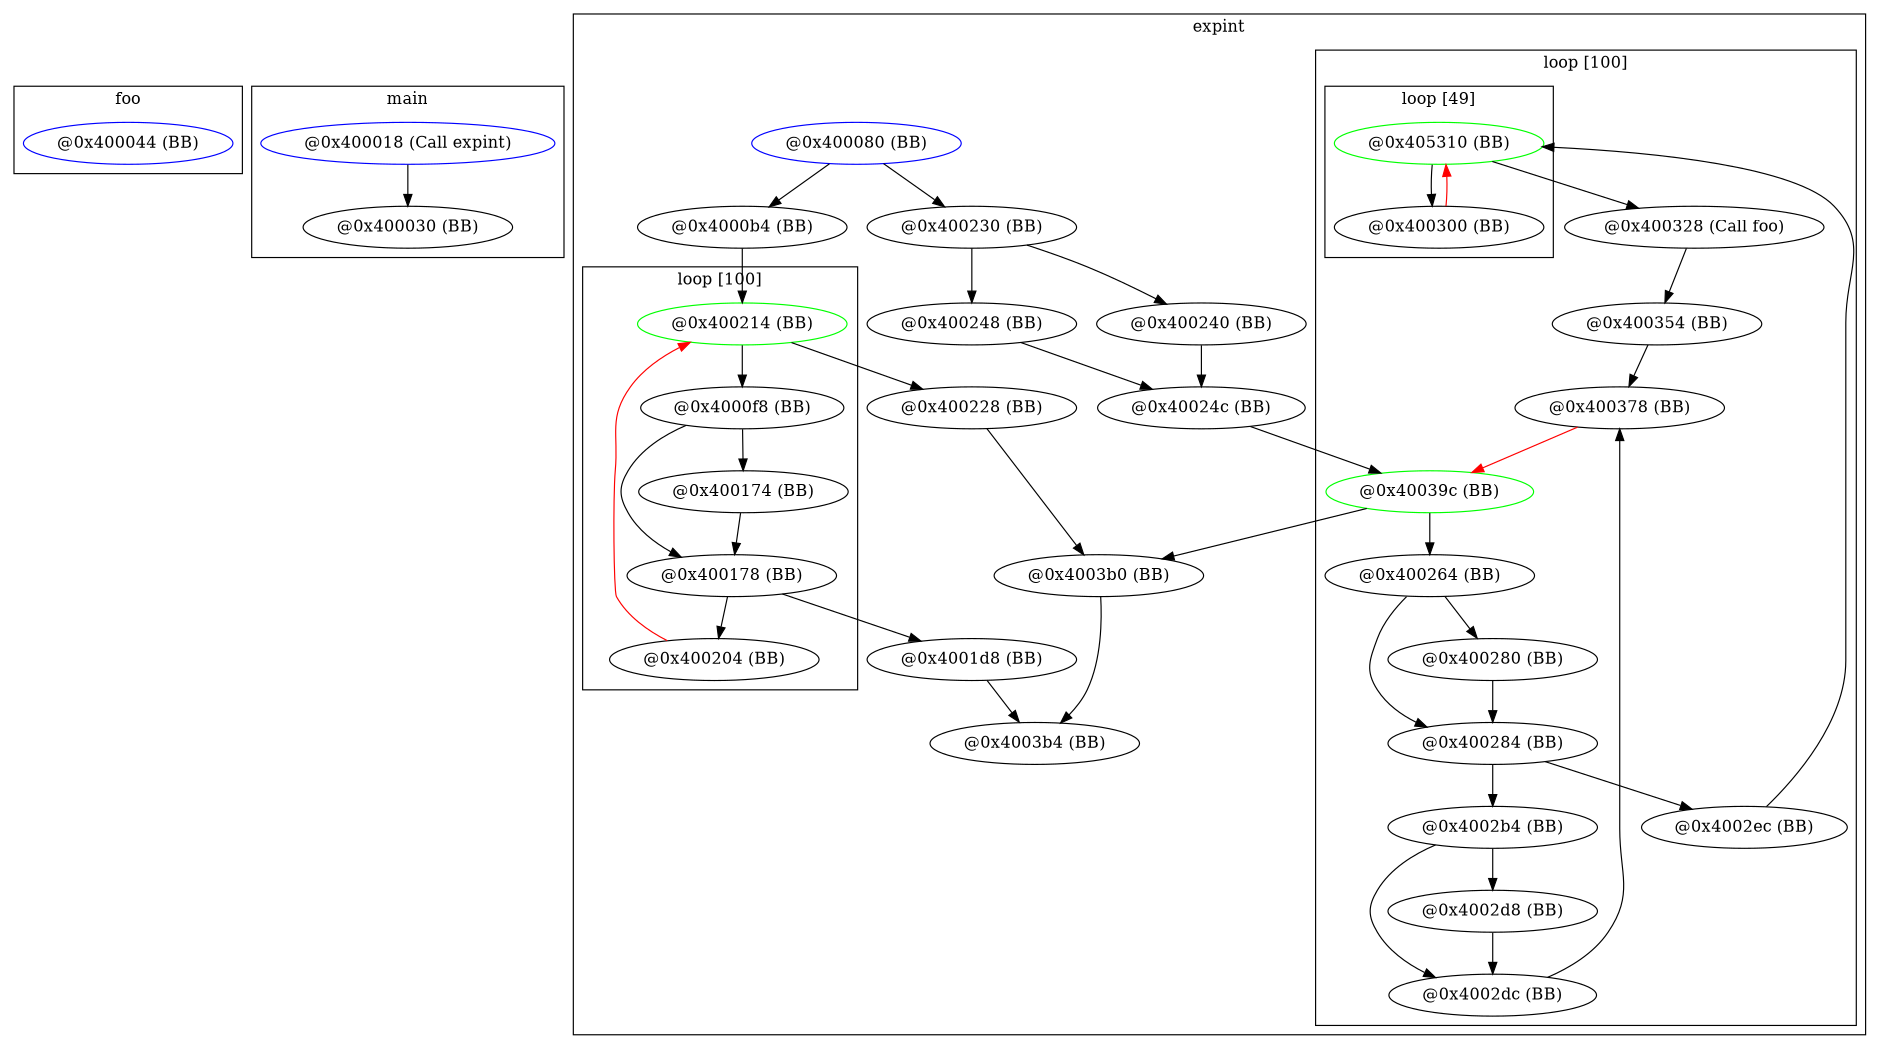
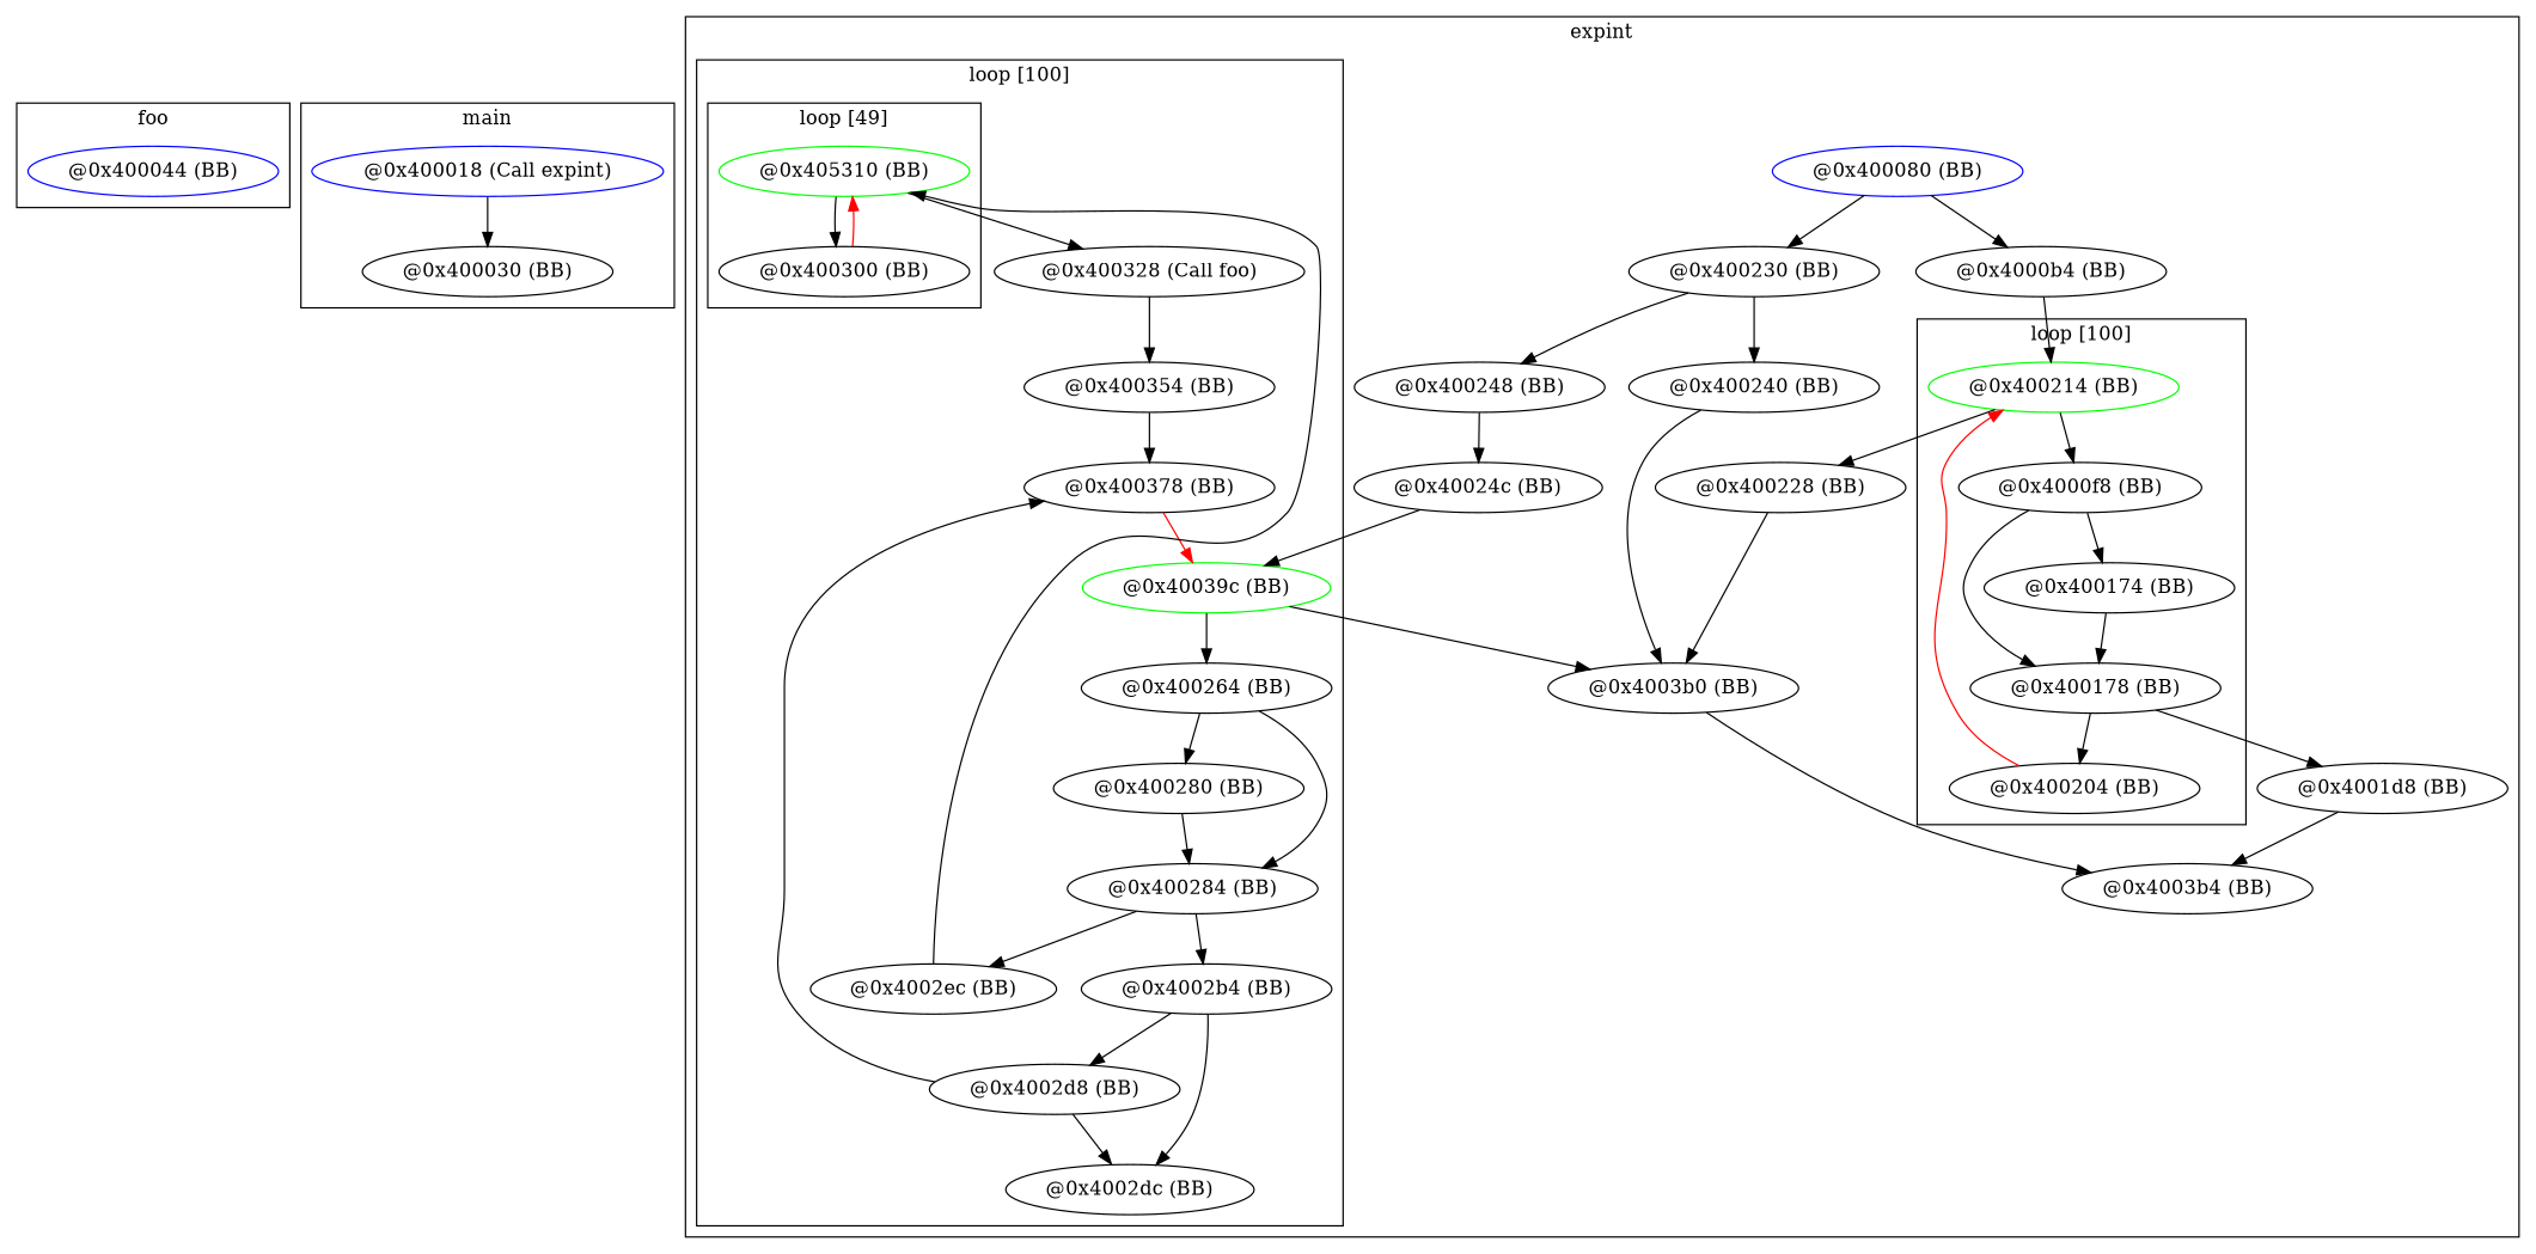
  digraph {
    n1 [color=blue label="@0x400044 (BB)"]
    n2 [color=blue label="@0x400018 (Call expint)"]
    n3 [label="@0x400030 (BB)"]
    n4 [color=green label="@0x400214 (BB)"]
    n5 [label="@0x400204 (BB)"]
    n6 [label="@0x400178 (BB)"]
    n7 [label="@0x4000f8 (BB)"]
    n8 [label="@0x400174 (BB)"]
    n9 [color=green label="@0x405310 (BB)"]
    n10 [label="@0x400300 (BB)"]
    n11 [color=green label="@0x40039c (BB)"]
    n12 [label="@0x400378 (BB)"]
    n13 [label="@0x4002dc (BB)"]
    n14 [label="@0x4002b4 (BB)"]
    n15 [label="@0x400284 (BB)"]
    n16 [label="@0x400264 (BB)"]
    n17 [label="@0x400280 (BB)"]
    n18 [label="@0x4002d8 (BB)"]
    n19 [label="@0x400354 (BB)"]
    n20 [label="@0x400328 (Call foo)"]
    n21 [label="@0x4002ec (BB)"]
    n22 [color=blue label="@0x400080 (BB)"]
    n23 [label="@0x4000b4 (BB)"]
    n24 [label="@0x4001d8 (BB)"]
    n25 [label="@0x400228 (BB)"]
    n26 [label="@0x400230 (BB)"]
    n27 [label="@0x400240 (BB)"]
    n28 [label="@0x400248 (BB)"]
    n29 [label="@0x40024c (BB)"]
    n30 [label="@0x4003b0 (BB)"]
    n31 [label="@0x4003b4 (BB)"]
    subgraph cluster_1 {
      label=foo
      n1
    }
    subgraph cluster_2 {
      label=main
      n2
      n3
    }
    subgraph cluster_3 {
      label=expint
      n22
      n23
      n24
      n25
      n26
      n27
      n28
      n29
      n30
      n31
      subgraph cluster_4 {
        label="loop [100]"
        n4
        n5
        n6
        n7
        n8
      }
      subgraph cluster_5 {
        label="loop [100]"
        n11
        n12
        n13
        n14
        n15
        n16
        n17
        n18
        n19
        n20
        n21
        subgraph cluster_6 {
          label="loop [49]"
          n9
          n10
        }
      }
    }
    n2 -> n3
    n4 -> n7
    n4 -> n25
    n5 -> n4 [color=red]
    n6 -> n5
    n6 -> n24
    n7 -> n6
    n7 -> n8
    n8 -> n6
    n9 -> n10
    n9 -> n20
    n10 -> n9 [color=red]
    n11 -> n16
    n11 -> n30
    n12 -> n11 [color=red]
-   n13 -> n12
+   n18 -> n12
    n14 -> n13
    n14 -> n18
    n15 -> n14
    n15 -> n21
    n16 -> n15
    n16 -> n17
    n17 -> n15
    n18 -> n13
    n19 -> n12
    n20 -> n19
    n21 -> n9
    n22 -> n23
    n22 -> n26
    n23 -> n4
    n24 -> n31
    n25 -> n30
    n26 -> n27
    n26 -> n28
-   n27 -> n29
+   n27 -> n30
    n28 -> n29
    n29 -> n11
    n30 -> n31
  }
